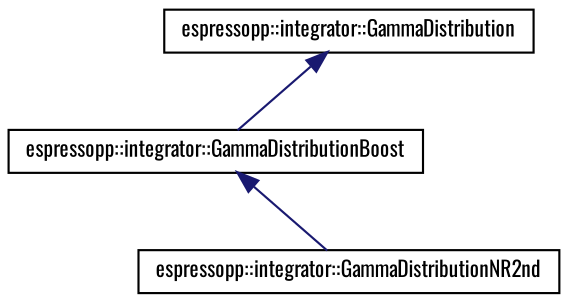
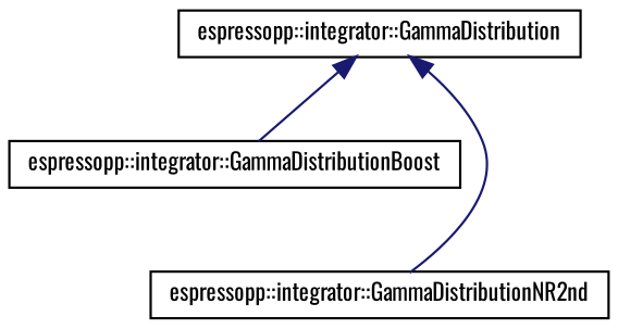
  digraph {
    fontname=Oswald
    rankdir=TB
    node [color=black fillcolor=white fontname=Oswald fontsize=10 shape=record style=filled]
    edge [color=midnightblue dir=back fontname=Oswald fontsize=10 labelfontname=Helvetica labelfontsize=10 style=solid]
    n1 [height=0.2 label="espressopp::integrator::GammaDistribution" width=0.4]
    n2 [height=0.2 label="espressopp::integrator::GammaDistributionBoost" width=0.4]
    n3 [height=0.2 label="espressopp::integrator::GammaDistributionNR2nd" width=0.4]
    n1 -> n2
-   n2 -> n3
+   n1 -> n3
  }
